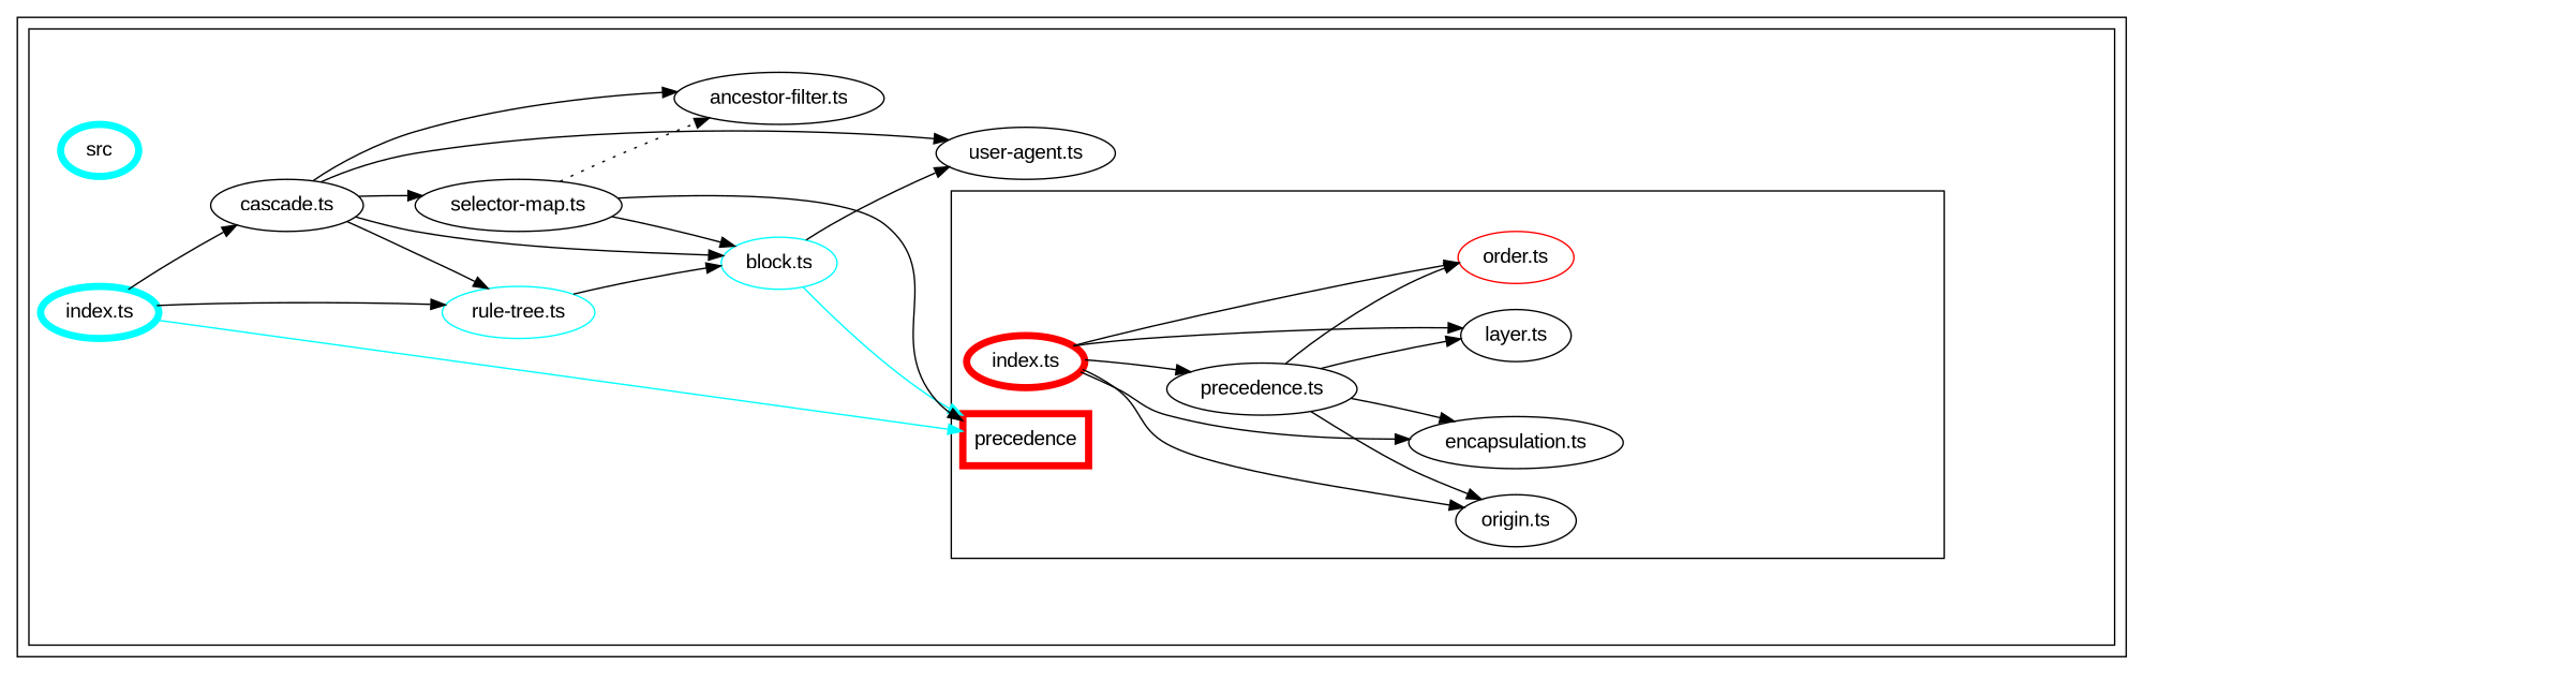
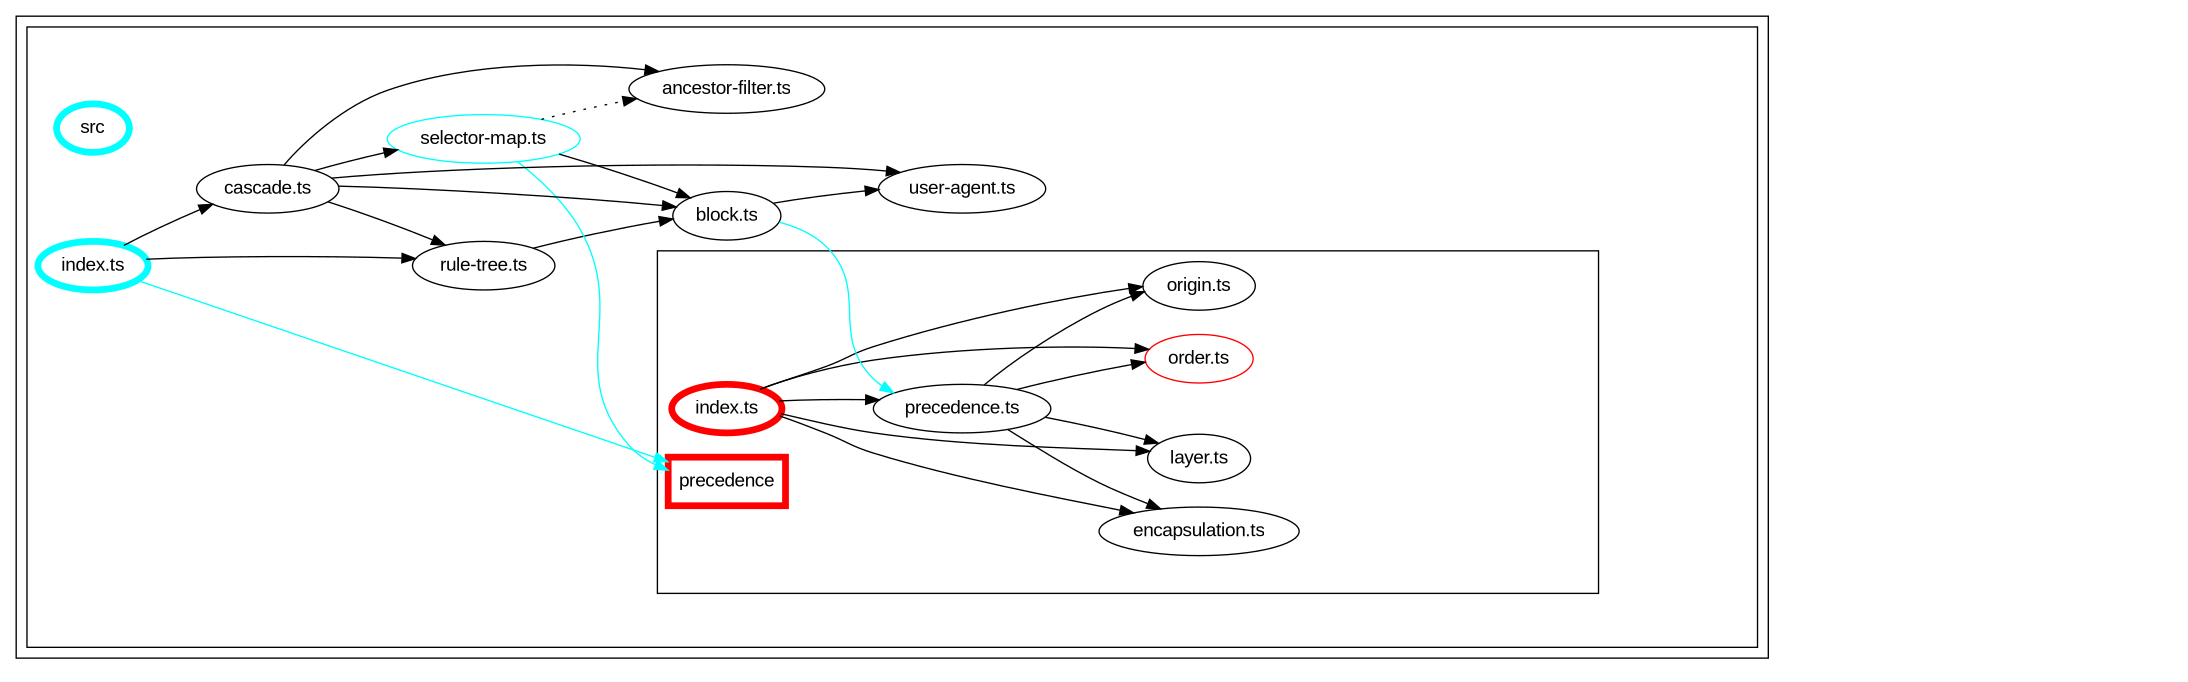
  digraph {
    compound=true
    fontname="Liberation Sans"
    rankdir=LR
    node [fontname="Liberation Sans"]
    edge [fontname="Liberation Sans" style=invis]
    n1 [color="#ff0000" label="index.ts" penwidth=5]
    "exit_src/precedence" [style=invis]
    n3 [color="#ff0000" label=precedence penwidth=5 shape=rectangle]
    n4 [label="encapsulation.ts"]
    n5 [label="layer.ts"]
    n6 [color="#ff0000" label="order.ts"]
    n7 [label="origin.ts"]
    n8 [label="precedence.ts"]
    n9 [label="user-agent.ts"]
    exit_src [style=invis]
    n11 [label="ancestor-filter.ts"]
-   n12 [label="block.ts" color="#00ffff"]
-   n13 [label="rule-tree.ts" color="#00ffff"]
-   n14 [label="selector-map.ts"]
+   n12 [label="block.ts"]
+   n13 [label="rule-tree.ts"]
+   n14 [label="selector-map.ts" color="#00ffff"]
    n15 [label="cascade.ts"]
    n16 [color="#00ffff" label=src penwidth=5 shape=ellipse]
    n17 [color="#00ffff" label="index.ts" penwidth=5]
    "dependency-graph-[object Object]" [style=invis]
    subgraph cluster_1 {
      color="#000000"
      subgraph cluster_2 {
        color="#000000"
        n9
        exit_src
        n11
        n12
        n13
        n14
        n15
        n16
        n17
        subgraph cluster_3 {
          color="#000000"
          n1
          "exit_src/precedence"
          n3
          n4
          n5
          n6
          n7
          n8
        }
      }
    }
    n1 -> "exit_src/precedence"
    n1 -> n4
    n1 -> n4 [color=black style=solid]
    n1 -> n5
    n1 -> n5 [color=black style=solid]
    n1 -> n6
    n1 -> n6 [color=black style=solid]
    n1 -> n7
    n1 -> n7 [color=black style=solid]
    n1 -> n8
    n1 -> n8 [color=black style=solid]
    "exit_src/precedence" -> exit_src
    "exit_src/precedence" -> exit_src
    "exit_src/precedence" -> exit_src
    "exit_src/precedence" -> exit_src
    "exit_src/precedence" -> exit_src
    "exit_src/precedence" -> exit_src
    n4 -> "exit_src/precedence"
    n5 -> "exit_src/precedence"
    n6 -> "exit_src/precedence"
    n7 -> "exit_src/precedence"
    n8 -> "exit_src/precedence"
    n8 -> n4
    n8 -> n4 [color=black style=solid]
    n8 -> n5
    n8 -> n5 [color=black style=solid]
    n8 -> n6
    n8 -> n6 [color=black style=solid]
    n8 -> n7
    n8 -> n7 [color=black style=solid]
    n9 -> exit_src
    exit_src -> exit_src
    exit_src -> exit_src
    exit_src -> exit_src
    exit_src -> exit_src
    exit_src -> exit_src
    exit_src -> exit_src
    exit_src -> exit_src
    exit_src -> exit_src
    exit_src -> exit_src
    exit_src -> exit_src
    exit_src -> exit_src
    exit_src -> exit_src
    exit_src -> exit_src
    exit_src -> "dependency-graph-[object Object]"
    n11 -> exit_src
-   n12 -> n3 [color="#00ffff" style=solid]
+   n12 -> n8 [color="#00ffff" style=solid]
    n12 -> n9
    n12 -> n9 [color=black style=solid]
    n12 -> exit_src
    n13 -> exit_src
    n13 -> n12
    n13 -> n12 [color=black style=solid]
-   n14 -> n3 [color=black style=solid]
+   n14 -> n3 [color="#00ffff" style=solid]
    n14 -> exit_src
    n14 -> n11
    n14 -> n11 [color=black style=dotted]
    n14 -> n12
    n14 -> n12 [color=black style=solid]
    n15 -> n9
    n15 -> n9 [color=black style=solid]
    n15 -> exit_src
    n15 -> n11
    n15 -> n11 [color=black style=solid]
    n15 -> n12
    n15 -> n12 [color=black style=solid]
    n15 -> n13
    n15 -> n13 [color=black style=solid]
    n15 -> n14
    n15 -> n14 [color=black style=solid]
    n17 -> n3 [color="#00ffff" style=solid]
    n17 -> exit_src
    n17 -> n13
    n17 -> n13 [color=black style=solid]
    n17 -> n15
    n17 -> n15 [color=black style=solid]
  }
